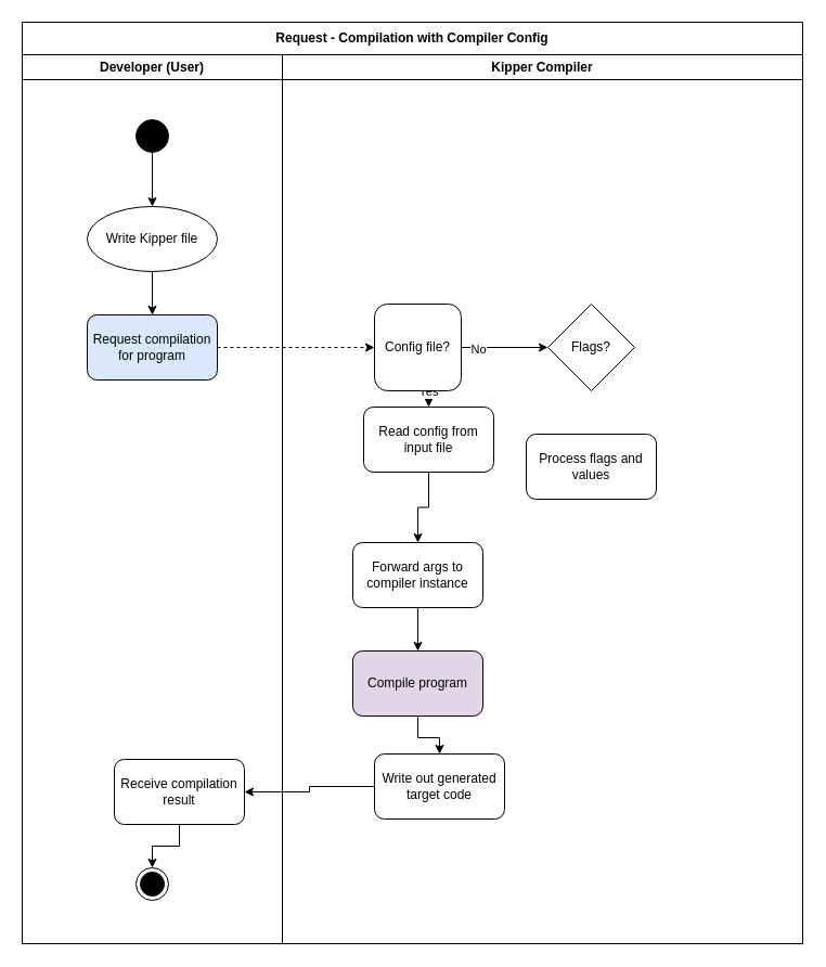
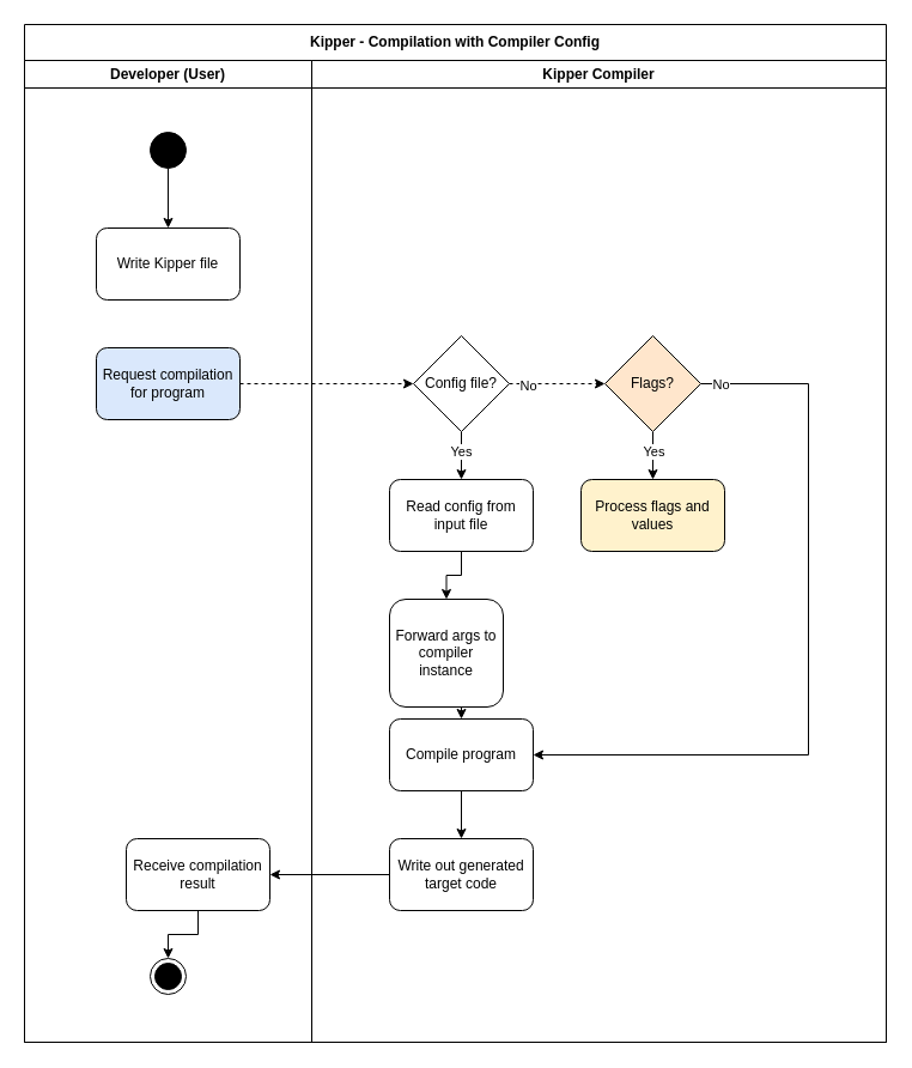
  <mxCell id="0" />
  <mxCell id="1" parent="0" />
- <mxCell id="2" value="Request - Compilation with Compiler Config" style="swimlane;whiteSpace=wrap;html=1;startSize=30;" parent="1" vertex="1"><mxGeometry x="20" y="20" width="720" height="850" as="geometry" /></mxCell>
+ <mxCell id="2" value="Kipper - Compilation with Compiler Config" style="swimlane;whiteSpace=wrap;html=1;startSize=30;" parent="1" vertex="1"><mxGeometry x="20" y="20" width="720" height="850" as="geometry" /></mxCell>
  <mxCell id="3" value="Kipper Compiler" style="swimlane;whiteSpace=wrap;html=1;" parent="2" vertex="1"><mxGeometry x="240" y="30" width="480" height="820" as="geometry" /></mxCell>
  <mxCell id="4" style="edgeStyle=orthogonalEdgeStyle;rounded=0;orthogonalLoop=1;jettySize=auto;html=1;exitX=0.5;exitY=1;exitDx=0;exitDy=0;entryX=0.5;entryY=0;entryDx=0;entryDy=0;" parent="3" source="5" target="21" edge="1"><mxGeometry relative="1" as="geometry" /></mxCell>
- <mxCell id="5" value="Compile program" style="rounded=1;whiteSpace=wrap;html=1;fillColor=#e1d5e7;" parent="3" vertex="1"><mxGeometry x="65" y="550" width="120" height="60" as="geometry" /></mxCell>
+ <mxCell id="5" value="Compile program" style="rounded=1;whiteSpace=wrap;html=1;" parent="3" vertex="1"><mxGeometry x="65" y="550" width="120" height="60" as="geometry" /></mxCell>
  <mxCell id="6" style="edgeStyle=orthogonalEdgeStyle;rounded=0;orthogonalLoop=1;jettySize=auto;html=1;exitX=0.5;exitY=1;exitDx=0;exitDy=0;entryX=0.5;entryY=0;entryDx=0;entryDy=0;" parent="3" source="10" target="12" edge="1"><mxGeometry relative="1" as="geometry" /></mxCell>
  <mxCell id="7" value="Yes" style="edgeLabel;html=1;align=center;verticalAlign=middle;resizable=0;points=[];" parent="6" vertex="1" connectable="0"><mxGeometry x="-0.204" y="-1" relative="1" as="geometry"><mxPoint as="offset" /></mxGeometry></mxCell>
- <mxCell id="8" value="" style="edgeStyle=orthogonalEdgeStyle;rounded=0;orthogonalLoop=1;jettySize=auto;html=1;" parent="3" source="10" target="18" edge="1"><mxGeometry relative="1" as="geometry" /></mxCell>
+ <mxCell id="8" value="" style="edgeStyle=orthogonalEdgeStyle;rounded=0;orthogonalLoop=1;jettySize=auto;html=1;dashed=1;" parent="3" source="10" target="18" edge="1"><mxGeometry relative="1" as="geometry" /></mxCell>
  <mxCell id="9" value="No" style="edgeLabel;html=1;align=center;verticalAlign=middle;resizable=0;points=[];" parent="8" vertex="1" connectable="0"><mxGeometry x="-0.615" y="-1" relative="1" as="geometry"><mxPoint as="offset" /></mxGeometry></mxCell>
- <mxCell id="10" value="Config file?" style="whiteSpace=wrap;html=1;rounded=1;" parent="3" vertex="1"><mxGeometry x="85" y="230" width="80" height="80" as="geometry" /></mxCell>
+ <mxCell id="10" value="Config file?" style="rhombus;whiteSpace=wrap;html=1;" parent="3" vertex="1"><mxGeometry x="85" y="230" width="80" height="80" as="geometry" /></mxCell>
  <mxCell id="11" style="edgeStyle=orthogonalEdgeStyle;rounded=0;orthogonalLoop=1;jettySize=auto;html=1;exitX=0.5;exitY=1;exitDx=0;exitDy=0;entryX=0.5;entryY=0;entryDx=0;entryDy=0;" parent="3" source="12" target="20" edge="1"><mxGeometry relative="1" as="geometry" /></mxCell>
- <mxCell id="12" value="Read config from input file" style="rounded=1;whiteSpace=wrap;html=1;" parent="3" vertex="1"><mxGeometry x="75" y="325" width="120" height="60" as="geometry" /></mxCell>
- <mxCell id="13" value="Process flags and values" style="rounded=1;whiteSpace=wrap;html=1;" parent="3" vertex="1"><mxGeometry x="225" y="350" width="120" height="60" as="geometry" /></mxCell>
- <mxCell id="18" value="Flags?" style="rhombus;whiteSpace=wrap;html=1;" parent="3" vertex="1"><mxGeometry x="245" y="230" width="80" height="80" as="geometry" /></mxCell>
+ <mxCell id="12" value="Read config from input file" style="rounded=1;whiteSpace=wrap;html=1;" parent="3" vertex="1"><mxGeometry x="65" y="350" width="120" height="60" as="geometry" /></mxCell>
+ <mxCell id="13" value="Process flags and values" style="rounded=1;whiteSpace=wrap;html=1;fillColor=#fff2cc;" parent="3" vertex="1"><mxGeometry x="225" y="350" width="120" height="60" as="geometry" /></mxCell>
+ <mxCell id="14" style="edgeStyle=orthogonalEdgeStyle;rounded=0;orthogonalLoop=1;jettySize=auto;html=1;exitX=0.5;exitY=1;exitDx=0;exitDy=0;entryX=0.5;entryY=0;entryDx=0;entryDy=0;" parent="3" source="18" target="13" edge="1"><mxGeometry relative="1" as="geometry" /></mxCell>
+ <mxCell id="15" value="Yes" style="edgeLabel;html=1;align=center;verticalAlign=middle;resizable=0;points=[];" parent="14" vertex="1" connectable="0"><mxGeometry x="-0.222" relative="1" as="geometry"><mxPoint as="offset" /></mxGeometry></mxCell>
+ <mxCell id="16" style="edgeStyle=orthogonalEdgeStyle;rounded=0;orthogonalLoop=1;jettySize=auto;html=1;exitX=1;exitY=0.5;exitDx=0;exitDy=0;entryX=1;entryY=0.5;entryDx=0;entryDy=0;" parent="3" source="18" target="5" edge="1"><mxGeometry relative="1" as="geometry"><Array as="points"><mxPoint x="415" y="270" /><mxPoint x="415" y="580" /></Array></mxGeometry></mxCell>
+ <mxCell id="17" value="No" style="edgeLabel;html=1;align=center;verticalAlign=middle;resizable=0;points=[];" parent="16" vertex="1" connectable="0"><mxGeometry x="-0.97" y="1" relative="1" as="geometry"><mxPoint x="7" y="1" as="offset" /></mxGeometry></mxCell>
+ <mxCell id="18" value="Flags?" style="rhombus;whiteSpace=wrap;html=1;fillColor=#ffe6cc;" parent="3" vertex="1"><mxGeometry x="245" y="230" width="80" height="80" as="geometry" /></mxCell>
  <mxCell id="19" style="edgeStyle=orthogonalEdgeStyle;rounded=0;orthogonalLoop=1;jettySize=auto;html=1;exitX=0.5;exitY=1;exitDx=0;exitDy=0;entryX=0.5;entryY=0;entryDx=0;entryDy=0;" parent="3" source="20" target="5" edge="1"><mxGeometry relative="1" as="geometry" /></mxCell>
- <mxCell id="20" value="Forward args to compiler instance" style="rounded=1;whiteSpace=wrap;html=1;" parent="3" vertex="1"><mxGeometry x="65" y="450" width="120" height="60" as="geometry" /></mxCell>
- <mxCell id="21" value="Write out generated&lt;br&gt;target code" style="rounded=1;whiteSpace=wrap;html=1;" parent="3" vertex="1"><mxGeometry x="85" y="645" width="120" height="60" as="geometry" /></mxCell>
+ <mxCell id="20" value="Forward args to compiler instance" style="rounded=1;whiteSpace=wrap;html=1;" parent="3" vertex="1"><mxGeometry x="65" y="450" width="95" height="90" as="geometry" /></mxCell>
+ <mxCell id="21" value="Write out generated&lt;br&gt;target code" style="rounded=1;whiteSpace=wrap;html=1;" parent="3" vertex="1"><mxGeometry x="65" y="650" width="120" height="60" as="geometry" /></mxCell>
  <mxCell id="22" value="Developer (User)" style="swimlane;whiteSpace=wrap;html=1;startSize=23;" parent="2" vertex="1"><mxGeometry y="30" width="240" height="820" as="geometry" /></mxCell>
  <mxCell id="23" value="" style="ellipse;fillColor=strokeColor;" parent="22" vertex="1"><mxGeometry x="105" y="60" width="30" height="30" as="geometry" /></mxCell>
  <mxCell id="24" style="edgeStyle=orthogonalEdgeStyle;rounded=0;orthogonalLoop=1;jettySize=auto;html=1;exitX=0.5;exitY=1;exitDx=0;exitDy=0;entryX=0.5;entryY=0;entryDx=0;entryDy=0;" parent="22" source="23" target="26" edge="1"><mxGeometry relative="1" as="geometry"><mxPoint x="120" y="190" as="sourcePoint" /><mxPoint x="130" y="120" as="targetPoint" /></mxGeometry></mxCell>
- <mxCell id="25" style="edgeStyle=orthogonalEdgeStyle;rounded=0;orthogonalLoop=1;jettySize=auto;html=1;exitX=0.5;exitY=1;exitDx=0;exitDy=0;entryX=0.5;entryY=0;entryDx=0;entryDy=0;" parent="22" source="26" target="28" edge="1"><mxGeometry relative="1" as="geometry" /></mxCell>
- <mxCell id="26" value="Write Kipper file" style="ellipse;whiteSpace=wrap;html=1;" parent="22" vertex="1"><mxGeometry x="60" y="140" width="120" height="60" as="geometry" /></mxCell>
+ <mxCell id="26" value="Write Kipper file" style="rounded=1;whiteSpace=wrap;html=1;" parent="22" vertex="1"><mxGeometry x="60" y="140" width="120" height="60" as="geometry" /></mxCell>
  <mxCell id="27" value="" style="ellipse;html=1;shape=endState;fillColor=strokeColor;" parent="22" vertex="1"><mxGeometry x="105" y="750" width="30" height="30" as="geometry" /></mxCell>
  <mxCell id="28" value="Request compilation for program" style="rounded=1;whiteSpace=wrap;html=1;fillColor=#dae8fc;" parent="22" vertex="1"><mxGeometry x="60" y="240" width="120" height="60" as="geometry" /></mxCell>
  <mxCell id="29" style="edgeStyle=orthogonalEdgeStyle;rounded=0;orthogonalLoop=1;jettySize=auto;html=1;exitX=0.5;exitY=1;exitDx=0;exitDy=0;entryX=0.5;entryY=0;entryDx=0;entryDy=0;" parent="22" source="30" target="27" edge="1"><mxGeometry relative="1" as="geometry" /></mxCell>
  <mxCell id="30" value="Receive compilation result" style="rounded=1;whiteSpace=wrap;html=1;" parent="22" vertex="1"><mxGeometry x="85" y="650" width="120" height="60" as="geometry" /></mxCell>
  <mxCell id="31" style="edgeStyle=orthogonalEdgeStyle;rounded=0;orthogonalLoop=1;jettySize=auto;html=1;exitX=1;exitY=0.5;exitDx=0;exitDy=0;entryX=0;entryY=0.5;entryDx=0;entryDy=0;dashed=1;" parent="2" source="28" target="10" edge="1"><mxGeometry relative="1" as="geometry"><mxPoint x="290" y="300" as="targetPoint" /></mxGeometry></mxCell>
  <mxCell id="32" style="edgeStyle=orthogonalEdgeStyle;rounded=0;orthogonalLoop=1;jettySize=auto;html=1;exitX=0;exitY=0.5;exitDx=0;exitDy=0;entryX=1;entryY=0.5;entryDx=0;entryDy=0;" parent="2" source="21" target="30" edge="1"><mxGeometry relative="1" as="geometry" /></mxCell>
